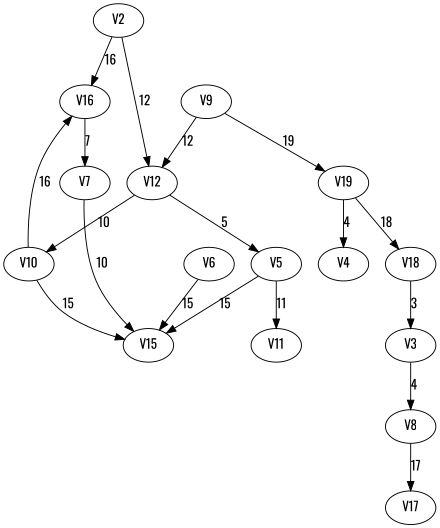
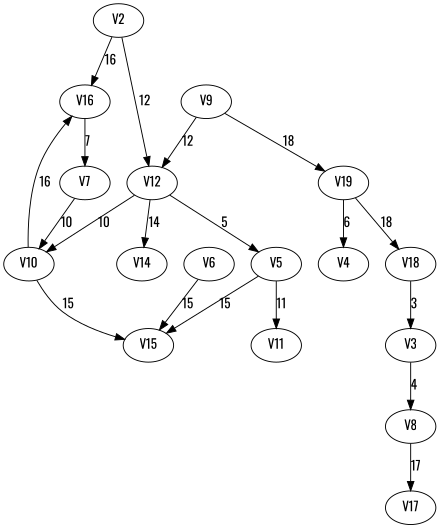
  digraph {
    fontname=Oswald
    node [fontname=Oswald]
    edge [fontname=Oswald]
    V2
    V16
    V12
    V7
    V5
    V10
+   V14
    V15
    V11
    V3
    V8
    V17
    V6
    V9
    V19
    V4
    V18
    V2 -> V16 [label=16]
    V2 -> V12 [label=12]
    V16 -> V7 [label=7]
    V12 -> V5 [label=5]
    V12 -> V10 [label=10]
-   V7 -> V15 [label=10]
+   V12 -> V14 [label=14]
+   V7 -> V10 [label=10]
    V5 -> V15 [label=15]
    V5 -> V11 [label=11]
    V10 -> V16 [label=16]
    V10 -> V15 [label=15]
    V3 -> V8 [label=4]
    V8 -> V17 [label=17]
    V6 -> V15 [label=15]
    V9 -> V12 [label=12]
-   V9 -> V19 [label=19]
-   V19 -> V4 [label=4]
+   V9 -> V19 [label=18]
+   V19 -> V4 [label=6]
    V19 -> V18 [label=18]
    V18 -> V3 [label=3]
  }
